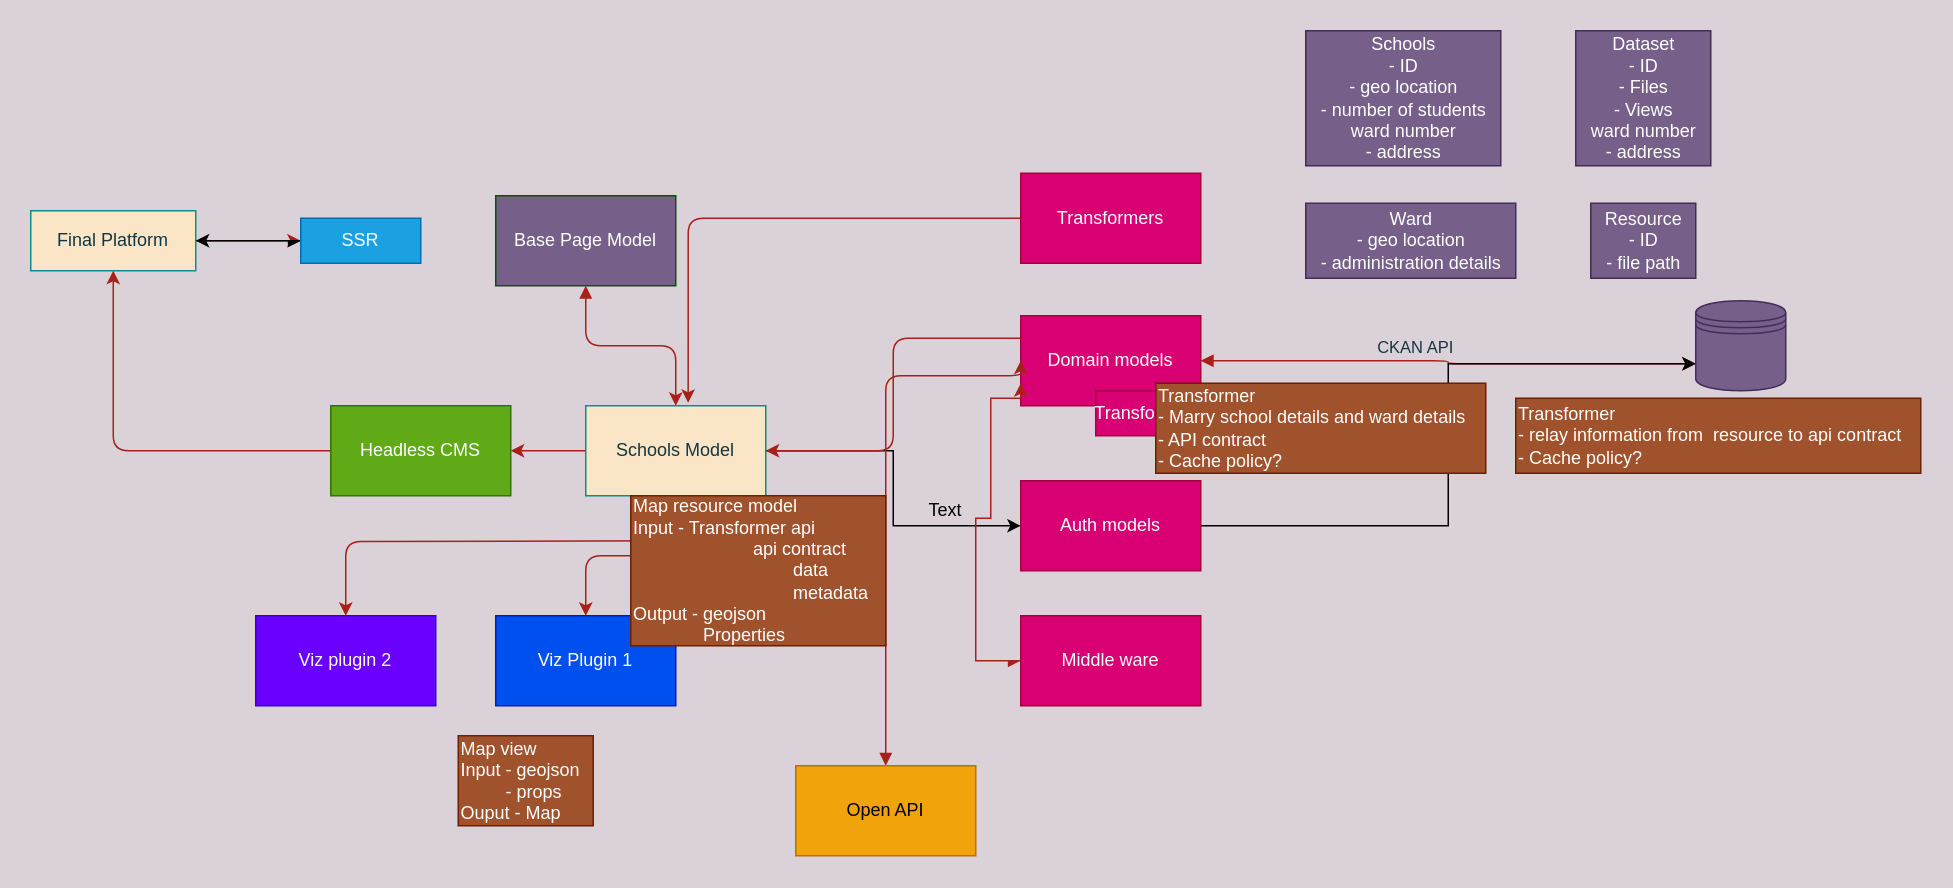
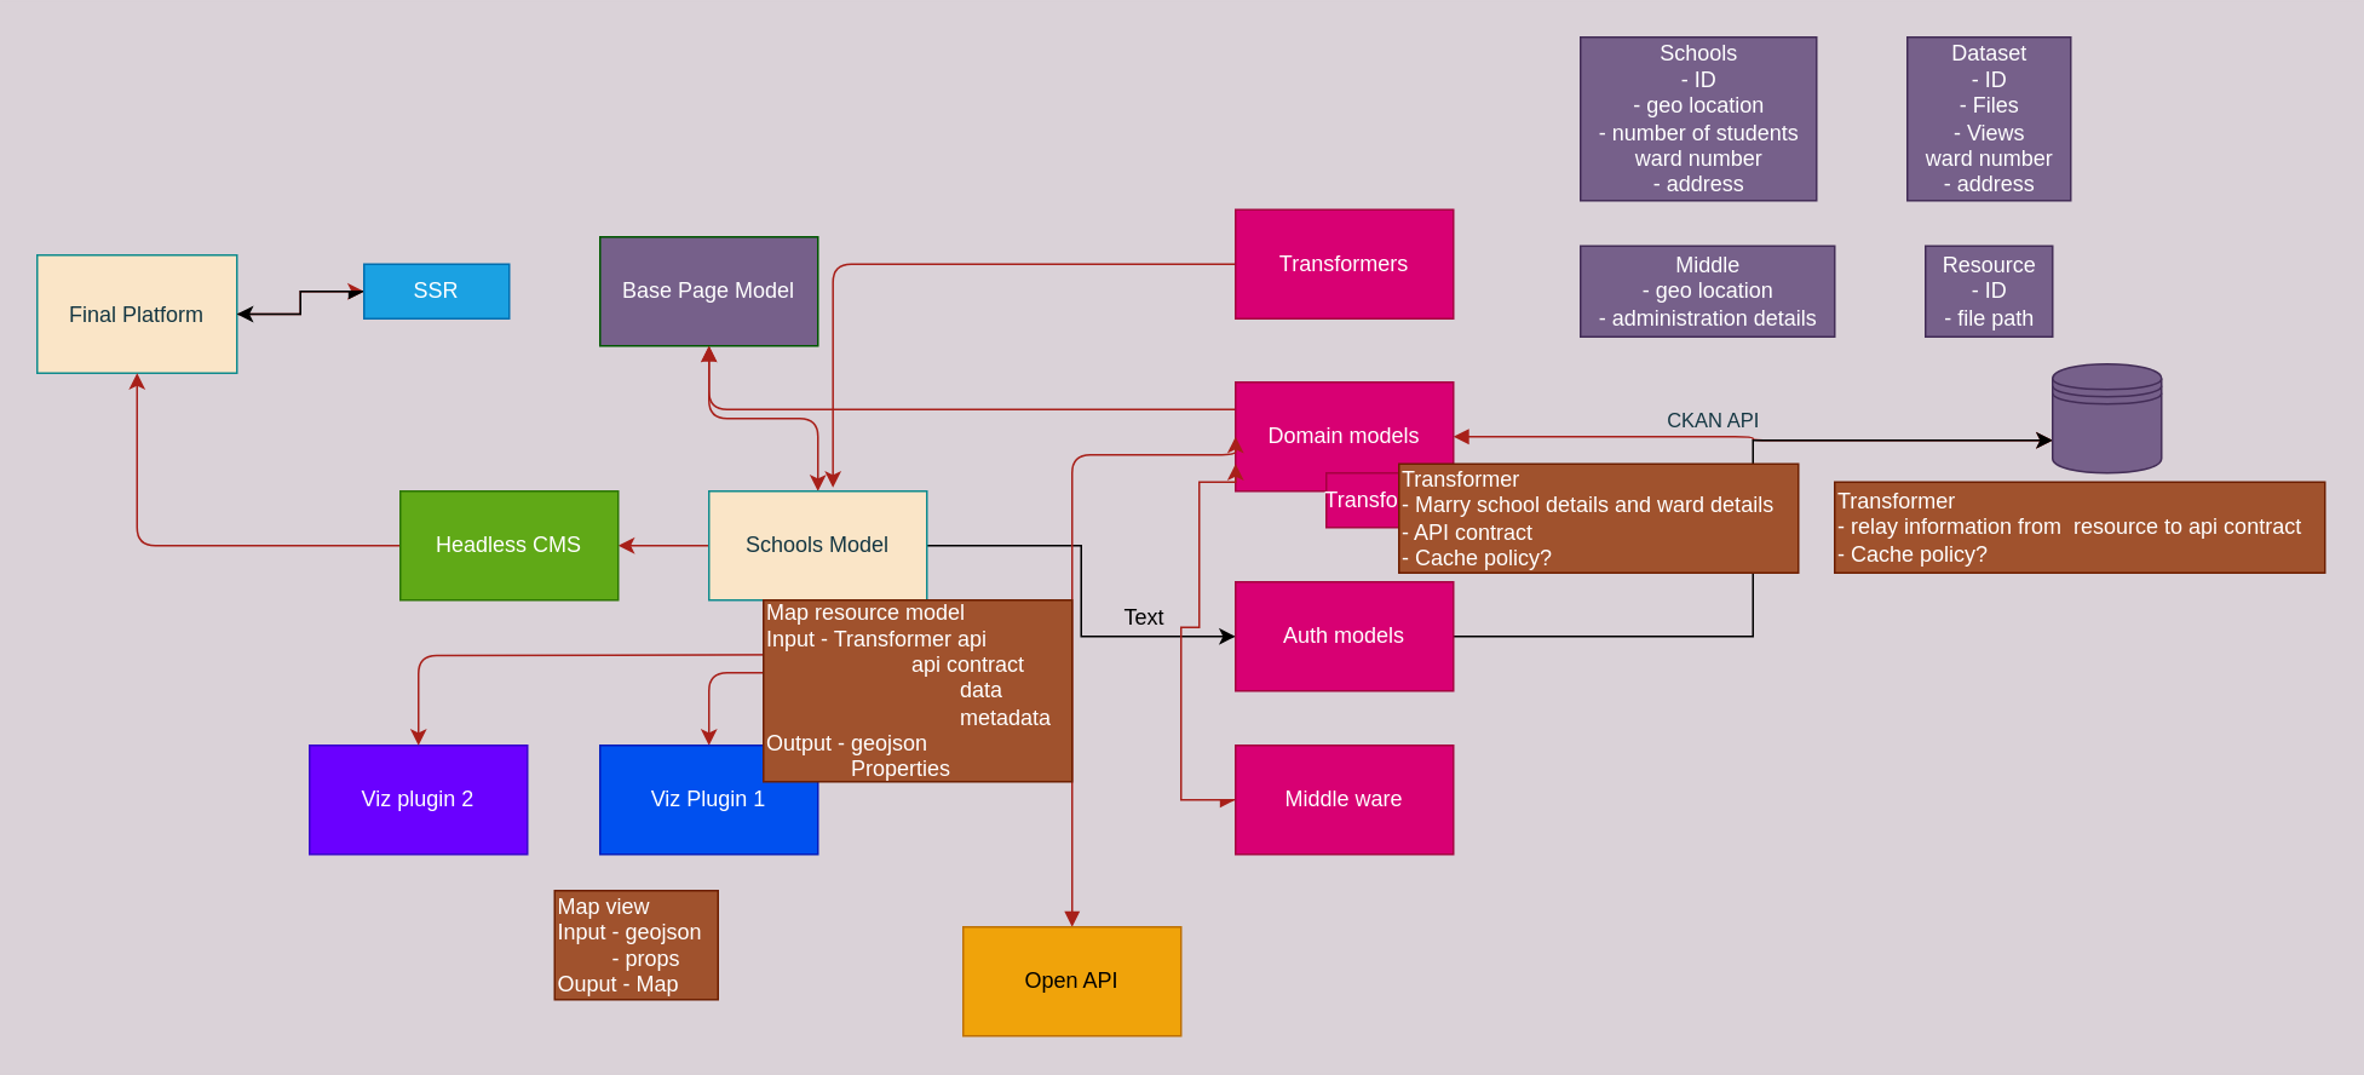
  <mxCell id="0" />
  <mxCell id="1" parent="0" />
  <mxCell id="2" value="" style="edgeStyle=orthogonalEdgeStyle;rounded=0;orthogonalLoop=1;jettySize=auto;html=1;strokeColor=#A8201A;fontColor=#143642;labelBackgroundColor=#DAD2D8;" parent="1" source="3" target="5" edge="1"><mxGeometry relative="1" as="geometry" /></mxCell>
- <mxCell id="3" value="Final Platform" style="whiteSpace=wrap;html=1;fillColor=#FAE5C7;strokeColor=#0F8B8D;fontColor=#143642;" parent="1" vertex="1"><mxGeometry x="20" y="140" width="110" height="40" as="geometry" /></mxCell>
+ <mxCell id="3" value="Final Platform" style="whiteSpace=wrap;html=1;fillColor=#FAE5C7;strokeColor=#0F8B8D;fontColor=#143642;" parent="1" vertex="1"><mxGeometry x="20" y="140" width="110" height="65" as="geometry" /></mxCell>
  <mxCell id="4" value="" style="edgeStyle=orthogonalEdgeStyle;rounded=0;orthogonalLoop=1;jettySize=auto;html=1;startArrow=async;startFill=1;" parent="1" source="5" target="3" edge="1"><mxGeometry relative="1" as="geometry" /></mxCell>
  <mxCell id="5" value="SSR" style="whiteSpace=wrap;html=1;fillColor=#1ba1e2;strokeColor=#006EAF;fontColor=#ffffff;" parent="1" vertex="1"><mxGeometry x="200" y="145" width="80" height="30" as="geometry" /></mxCell>
  <mxCell id="6" style="edgeStyle=orthogonalEdgeStyle;rounded=0;orthogonalLoop=1;jettySize=auto;html=1;exitX=0.5;exitY=1;exitDx=0;exitDy=0;strokeColor=#A8201A;fontColor=#143642;labelBackgroundColor=#DAD2D8;" parent="1" edge="1"><mxGeometry relative="1" as="geometry"><mxPoint x="400" y="300" as="sourcePoint" /><mxPoint x="400" y="300" as="targetPoint" /></mxGeometry></mxCell>
  <mxCell id="7" value="" style="edgeStyle=orthogonalEdgeStyle;curved=0;rounded=1;sketch=0;orthogonalLoop=1;jettySize=auto;html=1;fontColor=#143642;strokeColor=#A8201A;fillColor=#FAE5C7;startArrow=block;startFill=1;" parent="1" source="8" target="12" edge="1"><mxGeometry relative="1" as="geometry" /></mxCell>
  <mxCell id="8" value="Base Page Model" style="whiteSpace=wrap;html=1;fontColor=#ffffff;strokeColor=#005700;fillColor=#76608a;" parent="1" vertex="1"><mxGeometry x="330" y="130" width="120" height="60" as="geometry" /></mxCell>
  <mxCell id="9" value="" style="edgeStyle=orthogonalEdgeStyle;curved=0;rounded=1;sketch=0;orthogonalLoop=1;jettySize=auto;html=1;fontColor=#143642;strokeColor=#A8201A;fillColor=#FAE5C7;" parent="1" source="12" target="13" edge="1"><mxGeometry relative="1" as="geometry" /></mxCell>
  <mxCell id="10" style="edgeStyle=orthogonalEdgeStyle;curved=0;rounded=1;sketch=0;orthogonalLoop=1;jettySize=auto;html=1;exitX=0;exitY=0.5;exitDx=0;exitDy=0;entryX=1;entryY=0.5;entryDx=0;entryDy=0;fontColor=#143642;strokeColor=#A8201A;fillColor=#FAE5C7;" parent="1" source="12" target="17" edge="1"><mxGeometry relative="1" as="geometry" /></mxCell>
  <mxCell id="11" style="edgeStyle=orthogonalEdgeStyle;rounded=0;orthogonalLoop=1;jettySize=auto;html=1;entryX=0;entryY=0.5;entryDx=0;entryDy=0;" parent="1" source="12" target="25" edge="1"><mxGeometry relative="1" as="geometry" /></mxCell>
  <mxCell id="12" value="Schools Model" style="whiteSpace=wrap;html=1;fontColor=#143642;strokeColor=#0F8B8D;fillColor=#FAE5C7;" parent="1" vertex="1"><mxGeometry x="390" y="270" width="120" height="60" as="geometry" /></mxCell>
  <mxCell id="13" value="Viz Plugin 1" style="whiteSpace=wrap;html=1;fontColor=#ffffff;strokeColor=#001DBC;fillColor=#0050ef;" parent="1" vertex="1"><mxGeometry x="330" y="410" width="120" height="60" as="geometry" /></mxCell>
  <mxCell id="14" value="Viz plugin 2" style="whiteSpace=wrap;html=1;fontColor=#ffffff;strokeColor=#3700CC;fillColor=#6a00ff;" parent="1" vertex="1"><mxGeometry x="170" y="410" width="120" height="60" as="geometry" /></mxCell>
  <mxCell id="15" value="" style="edgeStyle=orthogonalEdgeStyle;curved=0;rounded=1;sketch=0;orthogonalLoop=1;jettySize=auto;html=1;fontColor=#143642;strokeColor=#A8201A;fillColor=#FAE5C7;entryX=0.5;entryY=0;entryDx=0;entryDy=0;" parent="1" target="14" edge="1"><mxGeometry relative="1" as="geometry"><mxPoint x="450" y="360" as="sourcePoint" /><mxPoint x="580" y="400" as="targetPoint" /></mxGeometry></mxCell>
  <mxCell id="16" style="edgeStyle=orthogonalEdgeStyle;curved=0;rounded=1;sketch=0;orthogonalLoop=1;jettySize=auto;html=1;exitX=0;exitY=0.5;exitDx=0;exitDy=0;entryX=0.5;entryY=1;entryDx=0;entryDy=0;fontColor=#143642;strokeColor=#A8201A;fillColor=#FAE5C7;" parent="1" source="17" target="3" edge="1"><mxGeometry relative="1" as="geometry" /></mxCell>
  <mxCell id="17" value="Headless CMS" style="whiteSpace=wrap;html=1;rounded=0;sketch=0;fontColor=#ffffff;strokeColor=#2D7600;fillColor=#60a917;" parent="1" vertex="1"><mxGeometry x="220" y="270" width="120" height="60" as="geometry" /></mxCell>
  <mxCell id="18" style="edgeStyle=orthogonalEdgeStyle;curved=0;rounded=1;sketch=0;orthogonalLoop=1;jettySize=auto;html=1;exitX=0;exitY=0.5;exitDx=0;exitDy=0;fontColor=#143642;startArrow=none;startFill=0;strokeColor=#A8201A;fillColor=#FAE5C7;entryX=0.569;entryY=-0.033;entryDx=0;entryDy=0;entryPerimeter=0;" parent="1" source="19" target="12" edge="1"><mxGeometry relative="1" as="geometry"><mxPoint x="490" y="300" as="targetPoint" /></mxGeometry></mxCell>
  <mxCell id="19" value="Transformers" style="whiteSpace=wrap;html=1;rounded=0;sketch=0;fontColor=#ffffff;strokeColor=#A50040;fillColor=#d80073;" parent="1" vertex="1"><mxGeometry x="680" y="115" width="120" height="60" as="geometry" /></mxCell>
  <mxCell id="20" style="edgeStyle=orthogonalEdgeStyle;curved=0;rounded=1;sketch=0;orthogonalLoop=1;jettySize=auto;html=1;exitX=1;exitY=0.5;exitDx=0;exitDy=0;entryX=0;entryY=0.7;entryDx=0;entryDy=0;fontColor=#143642;startArrow=block;startFill=1;fillColor=#FAE5C7;strokeColor=#A8201A;" parent="1" source="23" target="26" edge="1"><mxGeometry relative="1" as="geometry" /></mxCell>
  <mxCell id="21" value="CKAN API" style="edgeLabel;html=1;align=center;verticalAlign=middle;resizable=0;points=[];fontColor=#143642;labelBackgroundColor=none;" parent="20" vertex="1" connectable="0"><mxGeometry x="-0.349" y="-1" relative="1" as="geometry"><mxPoint x="34" y="-11" as="offset" /></mxGeometry></mxCell>
- <mxCell id="22" style="edgeStyle=orthogonalEdgeStyle;curved=0;rounded=1;sketch=0;orthogonalLoop=1;jettySize=auto;html=1;exitX=0;exitY=0.25;exitDx=0;exitDy=0;fontColor=#143642;startArrow=none;startFill=0;strokeColor=#A8201A;fillColor=#FAE5C7;" parent="1" source="23" target="12" edge="1"><mxGeometry relative="1" as="geometry" /></mxCell>
+ <mxCell id="22" style="edgeStyle=orthogonalEdgeStyle;curved=0;rounded=1;sketch=0;orthogonalLoop=1;jettySize=auto;html=1;exitX=0;exitY=0.25;exitDx=0;exitDy=0;fontColor=#143642;startArrow=none;startFill=0;strokeColor=#A8201A;fillColor=#FAE5C7;" parent="1" source="23" target="8" edge="1"><mxGeometry relative="1" as="geometry" /></mxCell>
  <mxCell id="23" value="Domain models" style="whiteSpace=wrap;html=1;rounded=0;sketch=0;fontColor=#ffffff;strokeColor=#A50040;fillColor=#d80073;" parent="1" vertex="1"><mxGeometry x="680" y="210" width="120" height="60" as="geometry" /></mxCell>
  <mxCell id="24" style="edgeStyle=orthogonalEdgeStyle;rounded=0;orthogonalLoop=1;jettySize=auto;html=1;entryX=0;entryY=0.7;entryDx=0;entryDy=0;" parent="1" source="25" target="26" edge="1"><mxGeometry relative="1" as="geometry" /></mxCell>
  <mxCell id="25" value="Auth models" style="whiteSpace=wrap;html=1;rounded=0;sketch=0;fontColor=#ffffff;strokeColor=#A50040;fillColor=#d80073;" parent="1" vertex="1"><mxGeometry x="680" y="320" width="120" height="60" as="geometry" /></mxCell>
  <mxCell id="26" value="" style="shape=datastore;whiteSpace=wrap;html=1;rounded=0;sketch=0;fontColor=#ffffff;strokeColor=#432D57;fillColor=#76608a;" parent="1" vertex="1"><mxGeometry x="1130" y="200" width="60" height="60" as="geometry" /></mxCell>
  <mxCell id="27" style="edgeStyle=orthogonalEdgeStyle;curved=0;rounded=1;sketch=0;orthogonalLoop=1;jettySize=auto;html=1;entryX=0;entryY=0.5;entryDx=0;entryDy=0;fontColor=#143642;startArrow=block;startFill=1;strokeColor=#A8201A;fillColor=#FAE5C7;" parent="1" source="28" target="23" edge="1"><mxGeometry relative="1" as="geometry"><Array as="points"><mxPoint x="590" y="250" /></Array></mxGeometry></mxCell>
  <mxCell id="28" value="Open API" style="whiteSpace=wrap;html=1;rounded=0;labelBackgroundColor=none;sketch=0;fontColor=#000000;strokeColor=#BD7000;fillColor=#f0a30a;" parent="1" vertex="1"><mxGeometry x="530" y="510" width="120" height="60" as="geometry" /></mxCell>
  <mxCell id="29" style="edgeStyle=orthogonalEdgeStyle;rounded=0;orthogonalLoop=1;jettySize=auto;html=1;entryX=0;entryY=0.75;entryDx=0;entryDy=0;startArrow=async;startFill=1;strokeColor=#A8201A;" parent="1" source="30" target="23" edge="1"><mxGeometry relative="1" as="geometry"><Array as="points"><mxPoint x="650" y="440" /><mxPoint x="650" y="345" /><mxPoint x="660" y="345" /><mxPoint x="660" y="265" /></Array></mxGeometry></mxCell>
  <mxCell id="30" value="Middle ware" style="whiteSpace=wrap;html=1;rounded=0;labelBackgroundColor=none;sketch=0;fontColor=#ffffff;strokeColor=#A50040;fillColor=#d80073;" parent="1" vertex="1"><mxGeometry x="680" y="410" width="120" height="60" as="geometry" /></mxCell>
  <mxCell id="31" value="Transformers" style="whiteSpace=wrap;html=1;rounded=0;labelBackgroundColor=none;sketch=0;fontColor=#ffffff;strokeColor=#A50040;fillColor=#d80073;" parent="1" vertex="1"><mxGeometry x="730" y="260" width="70" height="30" as="geometry" /></mxCell>
  <mxCell id="32" value="Text" style="text;html=1;strokeColor=none;fillColor=none;align=center;verticalAlign=middle;whiteSpace=wrap;rounded=0;" vertex="1" parent="1"><mxGeometry x="610" y="330" width="40" height="20" as="geometry" /></mxCell>
  <mxCell id="33" value="Map view&lt;br&gt;Input - geojson&lt;br&gt;&amp;nbsp; &amp;nbsp; &amp;nbsp; &amp;nbsp; &amp;nbsp;- props&lt;br&gt;Ouput - Map" style="text;html=1;align=left;verticalAlign=middle;resizable=0;points=[];autosize=1;strokeColor=#6D1F00;fontColor=#ffffff;fillColor=#a0522d;" vertex="1" parent="1"><mxGeometry x="305" y="490" width="90" height="60" as="geometry" /></mxCell>
  <mxCell id="34" value="Map resource model&lt;br&gt;Input - Transformer api&lt;br&gt;&lt;span style=&quot;white-space: pre&quot;&gt;&#09;&lt;/span&gt;&lt;span style=&quot;white-space: pre&quot;&gt;&#09;&lt;/span&gt;&lt;span style=&quot;white-space: pre&quot;&gt;&#09;&lt;/span&gt;api contract&lt;br&gt;&lt;span style=&quot;white-space: pre&quot;&gt;&#09;&lt;/span&gt;&lt;span style=&quot;white-space: pre&quot;&gt;&#09;&lt;/span&gt;&lt;span style=&quot;white-space: pre&quot;&gt;&#09;&lt;/span&gt;&lt;span style=&quot;white-space: pre&quot;&gt;&#09;&lt;/span&gt;data&lt;br&gt;&lt;span style=&quot;white-space: pre&quot;&gt;&#09;&lt;/span&gt;&lt;span style=&quot;white-space: pre&quot;&gt;&#09;&lt;/span&gt;&lt;span style=&quot;white-space: pre&quot;&gt;&#09;&lt;/span&gt;&lt;span style=&quot;white-space: pre&quot;&gt;&#09;&lt;/span&gt;metadata&lt;br&gt;Output - geojson&lt;br&gt;&amp;nbsp; &amp;nbsp; &amp;nbsp; &amp;nbsp; &amp;nbsp; &amp;nbsp; &amp;nbsp; Properties" style="text;html=1;align=left;verticalAlign=middle;resizable=0;points=[];autosize=1;strokeColor=#6D1F00;fontColor=#ffffff;fillColor=#a0522d;" vertex="1" parent="1"><mxGeometry x="420" y="330" width="170" height="100" as="geometry" /></mxCell>
  <mxCell id="35" value="Schools&lt;br&gt;- ID&lt;br&gt;- geo location&lt;br&gt;- number of students&lt;br&gt;ward number&lt;br&gt;- address" style="text;html=1;align=center;verticalAlign=middle;resizable=0;points=[];autosize=1;strokeColor=#432D57;fontColor=#ffffff;fillColor=#76608a;" vertex="1" parent="1"><mxGeometry x="870" y="20" width="130" height="90" as="geometry" /></mxCell>
- <mxCell id="36" value="Ward&lt;br&gt;- geo location&lt;br&gt;- administration details" style="text;html=1;align=center;verticalAlign=middle;resizable=0;points=[];autosize=1;strokeColor=#432D57;fontColor=#ffffff;fillColor=#76608a;" vertex="1" parent="1"><mxGeometry x="870" y="135" width="140" height="50" as="geometry" /></mxCell>
+ <mxCell id="36" value="Middle&lt;br&gt;- geo location&lt;br&gt;- administration details" style="text;html=1;align=center;verticalAlign=middle;resizable=0;points=[];autosize=1;strokeColor=#432D57;fontColor=#ffffff;fillColor=#76608a;" vertex="1" parent="1"><mxGeometry x="870" y="135" width="140" height="50" as="geometry" /></mxCell>
  <mxCell id="37" value="Transformer&amp;nbsp;&lt;br&gt;- Marry school details and ward details&lt;br&gt;- API contract&lt;br&gt;- Cache policy?" style="text;html=1;align=left;verticalAlign=middle;resizable=0;points=[];autosize=1;strokeColor=#6D1F00;fontColor=#ffffff;fillColor=#a0522d;" vertex="1" parent="1"><mxGeometry x="770" y="255" width="220" height="60" as="geometry" /></mxCell>
  <mxCell id="38" value="Dataset&lt;br&gt;- ID&lt;br&gt;- Files&lt;br&gt;- Views&lt;br&gt;ward number&lt;br&gt;- address" style="text;html=1;align=center;verticalAlign=middle;resizable=0;points=[];autosize=1;strokeColor=#432D57;fontColor=#ffffff;fillColor=#76608a;" vertex="1" parent="1"><mxGeometry x="1050" y="20" width="90" height="90" as="geometry" /></mxCell>
  <mxCell id="39" value="Resource&lt;br&gt;- ID&lt;br&gt;- file path" style="text;html=1;align=center;verticalAlign=middle;resizable=0;points=[];autosize=1;strokeColor=#432D57;fontColor=#ffffff;fillColor=#76608a;" vertex="1" parent="1"><mxGeometry x="1060" y="135" width="70" height="50" as="geometry" /></mxCell>
  <mxCell id="40" value="Transformer&amp;nbsp;&lt;br&gt;- relay information from&amp;nbsp; resource to api contract&lt;br&gt;- Cache policy?" style="text;html=1;align=left;verticalAlign=middle;resizable=0;points=[];autosize=1;strokeColor=#6D1F00;fontColor=#ffffff;fillColor=#a0522d;" vertex="1" parent="1"><mxGeometry x="1010" y="265" width="270" height="50" as="geometry" /></mxCell>
